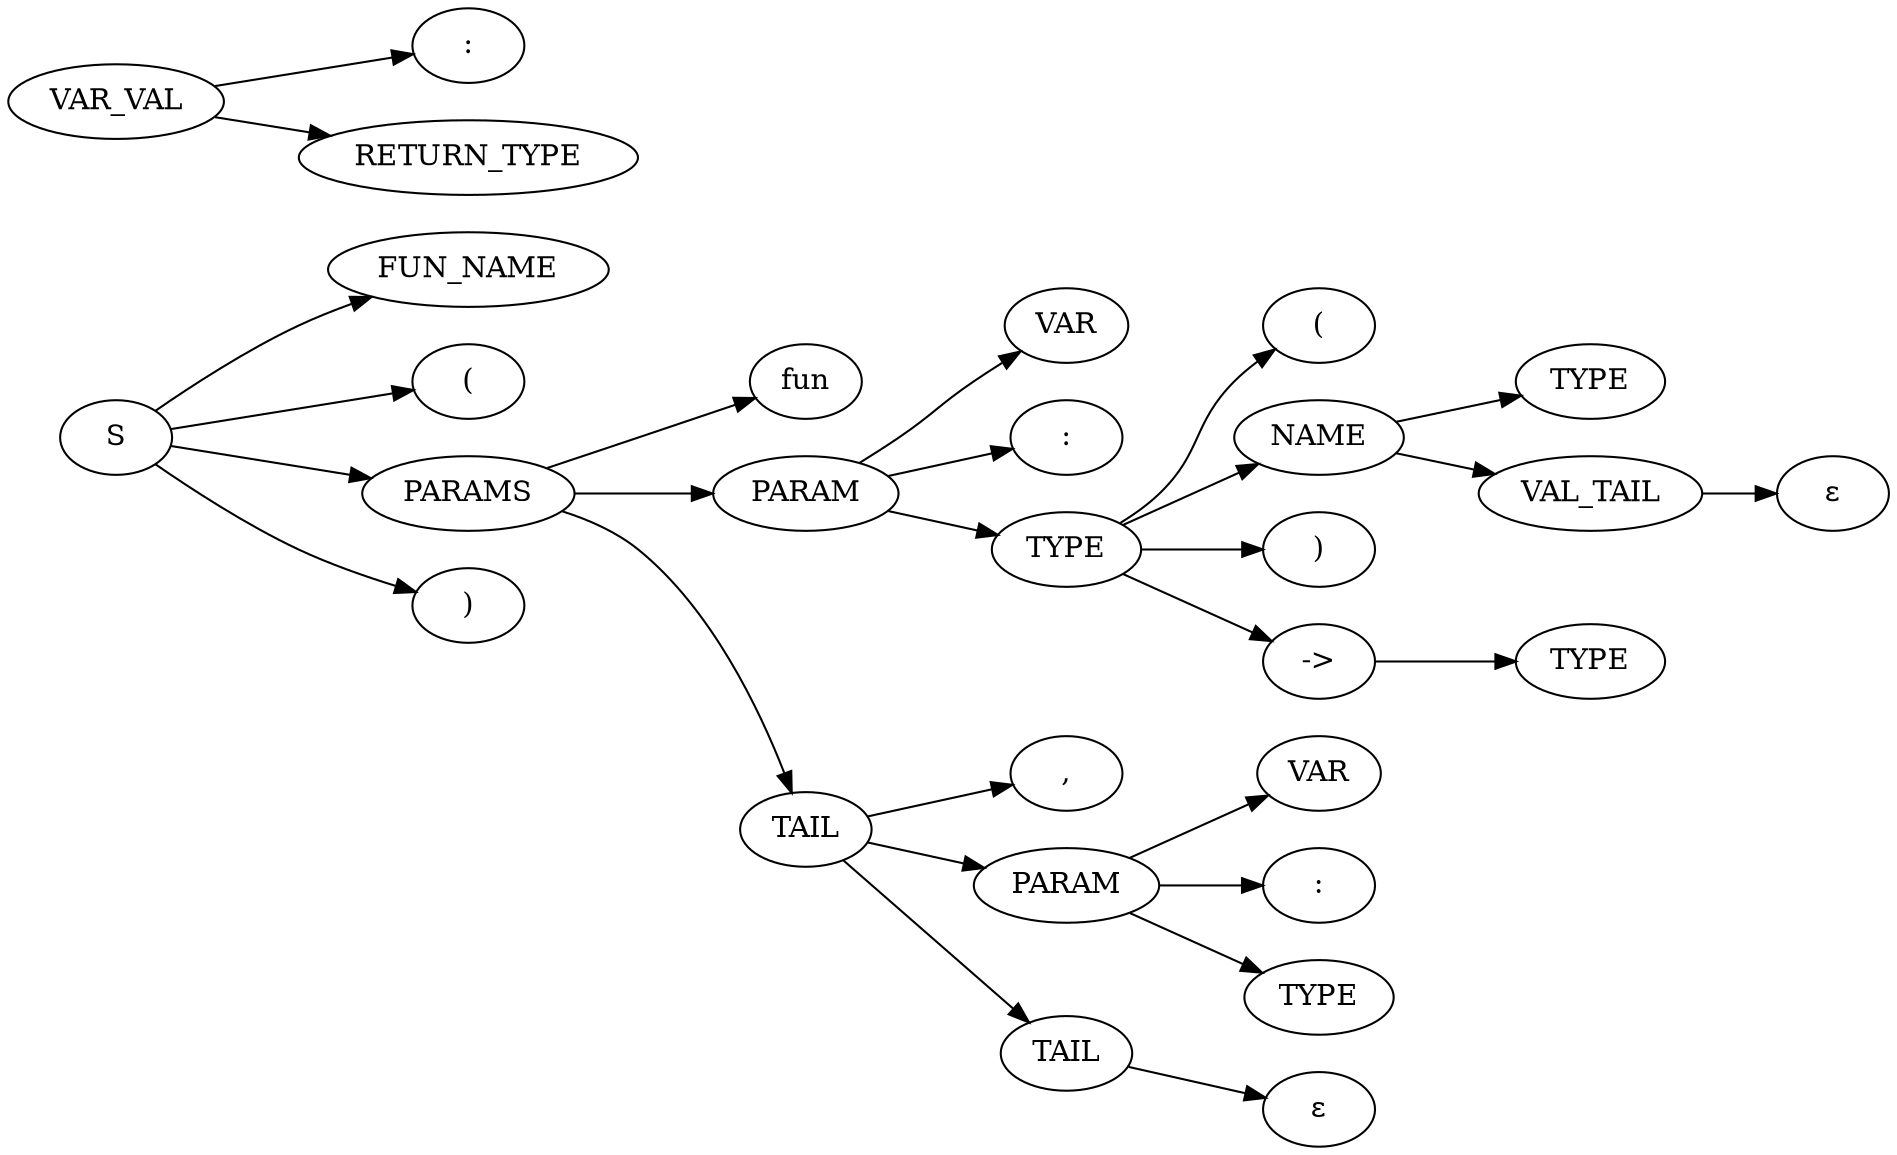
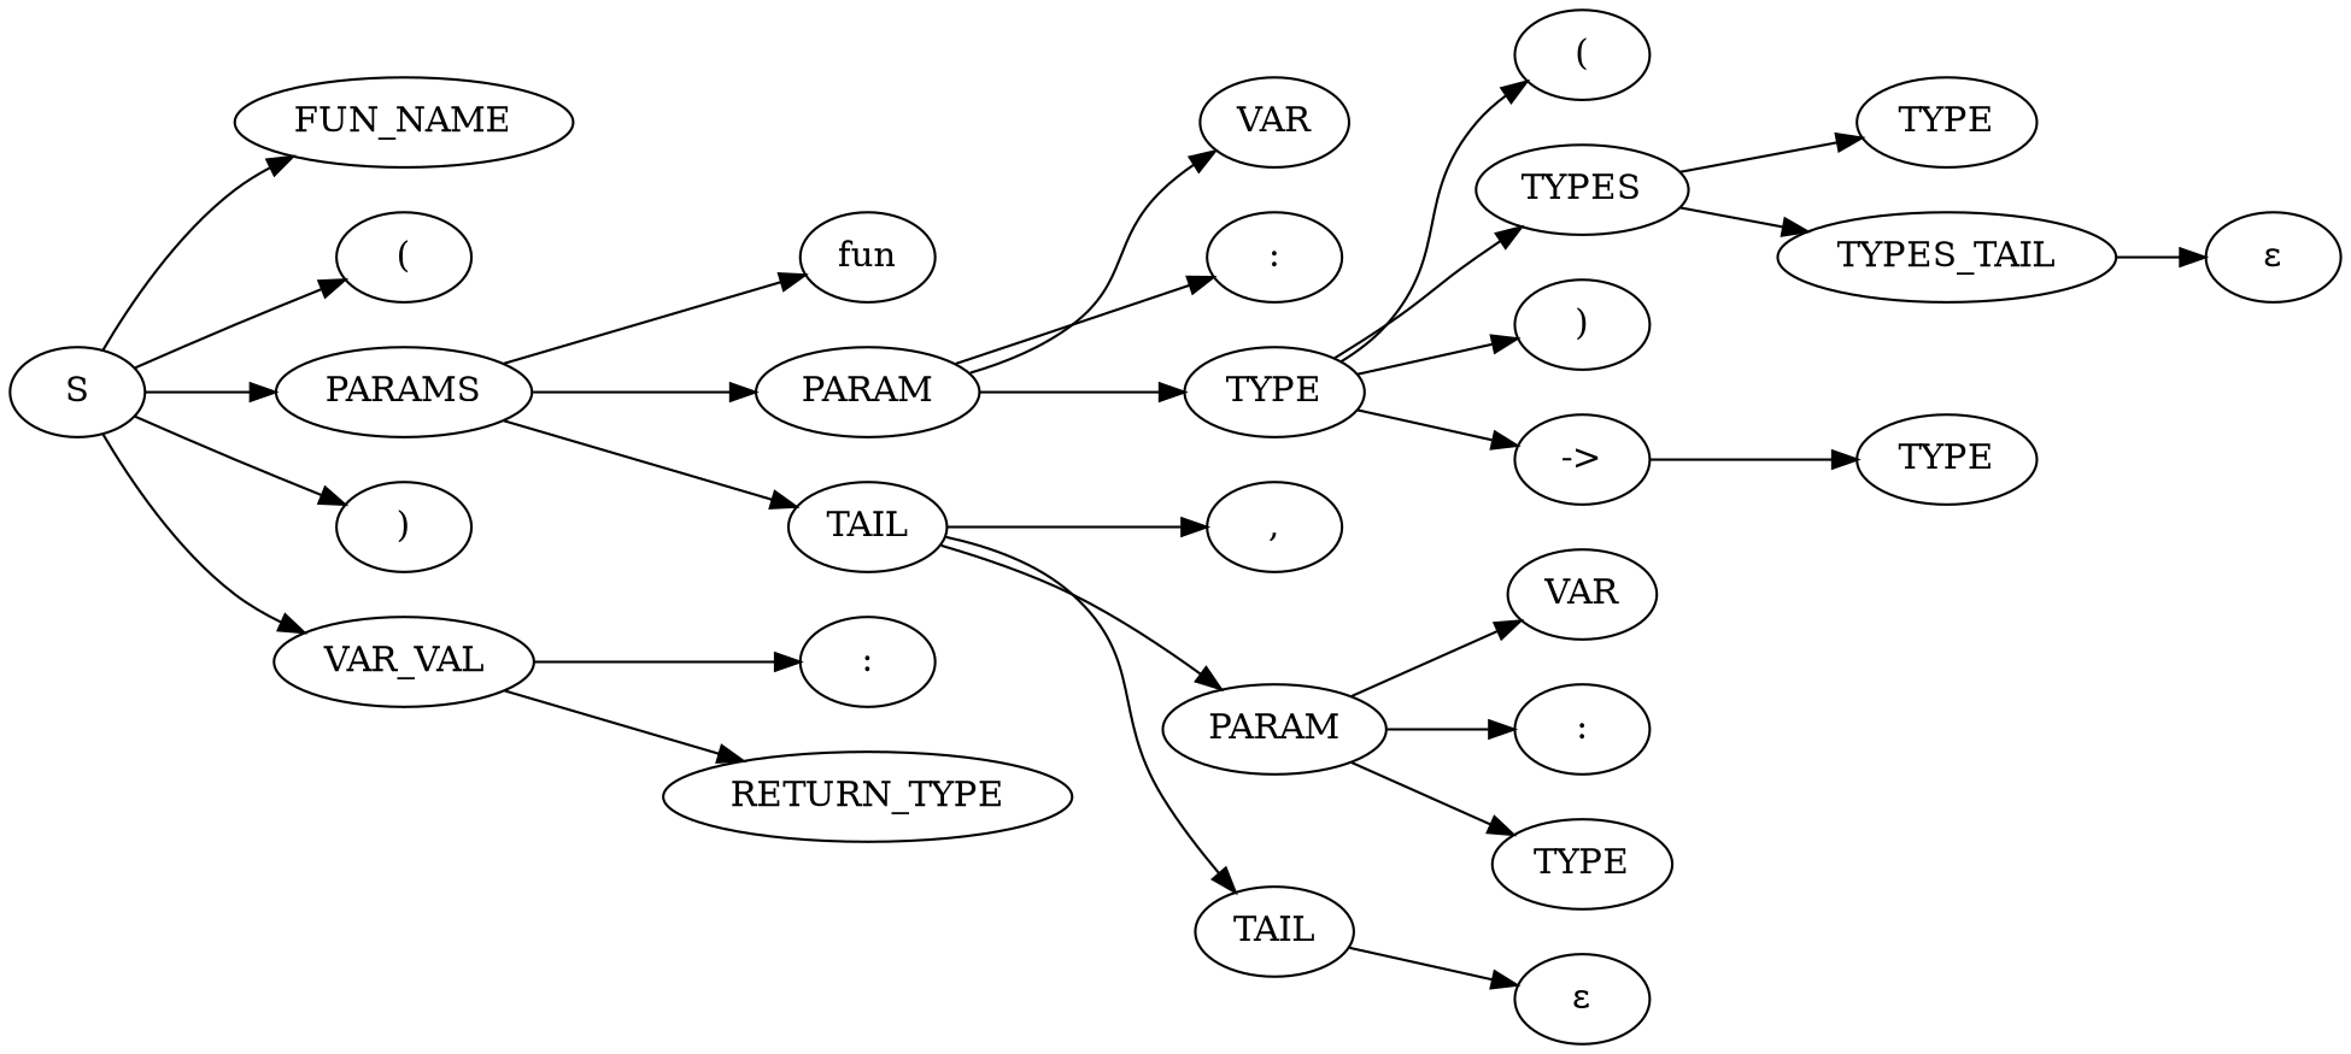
  digraph {
    rankdir=LR
    n1 [label=S]
    n2 [label=FUN_NAME]
    n3 [label="("]
    n4 [label=PARAMS]
    n5 [label=")"]
    n6 [label=VAR_VAL]
    n7 [label=fun]
    n8 [label=PARAM]
    n9 [label=TAIL]
    n10 [label=":"]
    n11 [label=RETURN_TYPE]
    n12 [label=VAR]
    n13 [label=":"]
    n14 [label=TYPE]
    n15 [label=","]
    n16 [label=PARAM]
    n17 [label=TAIL]
    n18 [label="("]
-   n19 [label=NAME]
+   n19 [label=TYPES]
    n20 [label=")"]
    n21 [label="->"]
    n22 [label=TYPE]
-   n23 [label=VAL_TAIL]
+   n23 [label=TYPES_TAIL]
    n24 [label=TYPE]
    n25 [label="ε"]
    n26 [label=VAR]
    n27 [label=":"]
    n28 [label=TYPE]
    n29 [label="ε"]
    n1 -> n2
    n1 -> n3
    n1 -> n4
    n1 -> n5
+   n1 -> n6
    n4 -> n7
    n4 -> n8
    n4 -> n9
    n6 -> n10
    n6 -> n11
    n8 -> n12
    n8 -> n13
    n8 -> n14
    n9 -> n15
    n9 -> n16
    n9 -> n17
    n14 -> n18
    n14 -> n19
    n14 -> n20
    n14 -> n21
    n16 -> n26
    n16 -> n27
    n16 -> n28
    n17 -> n29
    n19 -> n22
    n19 -> n23
    n21 -> n24
    n23 -> n25
  }
